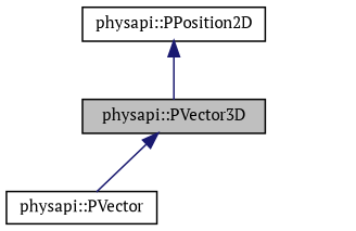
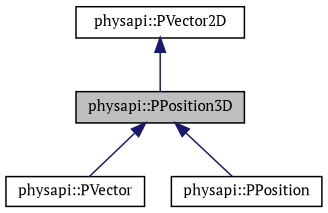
  digraph {
    fontname="PT Serif"
    node [color=black fillcolor=white fontname="PT Serif" fontsize=10 shape=record style=filled]
    edge [color=midnightblue dir=back fontname="PT Serif" fontsize=10 labelfontname=Helvetica labelfontsize=10 style=solid]
-   n1 [fillcolor=grey75 fontcolor=black height=0.2 label="physapi::PVector3D" width=0.4]
+   n1 [fillcolor=grey75 fontcolor=black height=0.2 label="physapi::PPosition3D" width=0.4]
    n2 [height=0.2 label="physapi::PVector" width=0.4]
-   n4 [height=0.2 label="physapi::PPosition2D" width=0.4]
+   n3 [height=0.2 label="physapi::PPosition" width=0.4]
+   n4 [height=0.2 label="physapi::PVector2D" width=0.4]
    n1 -> n2
+   n1 -> n3
    n4 -> n1
  }
